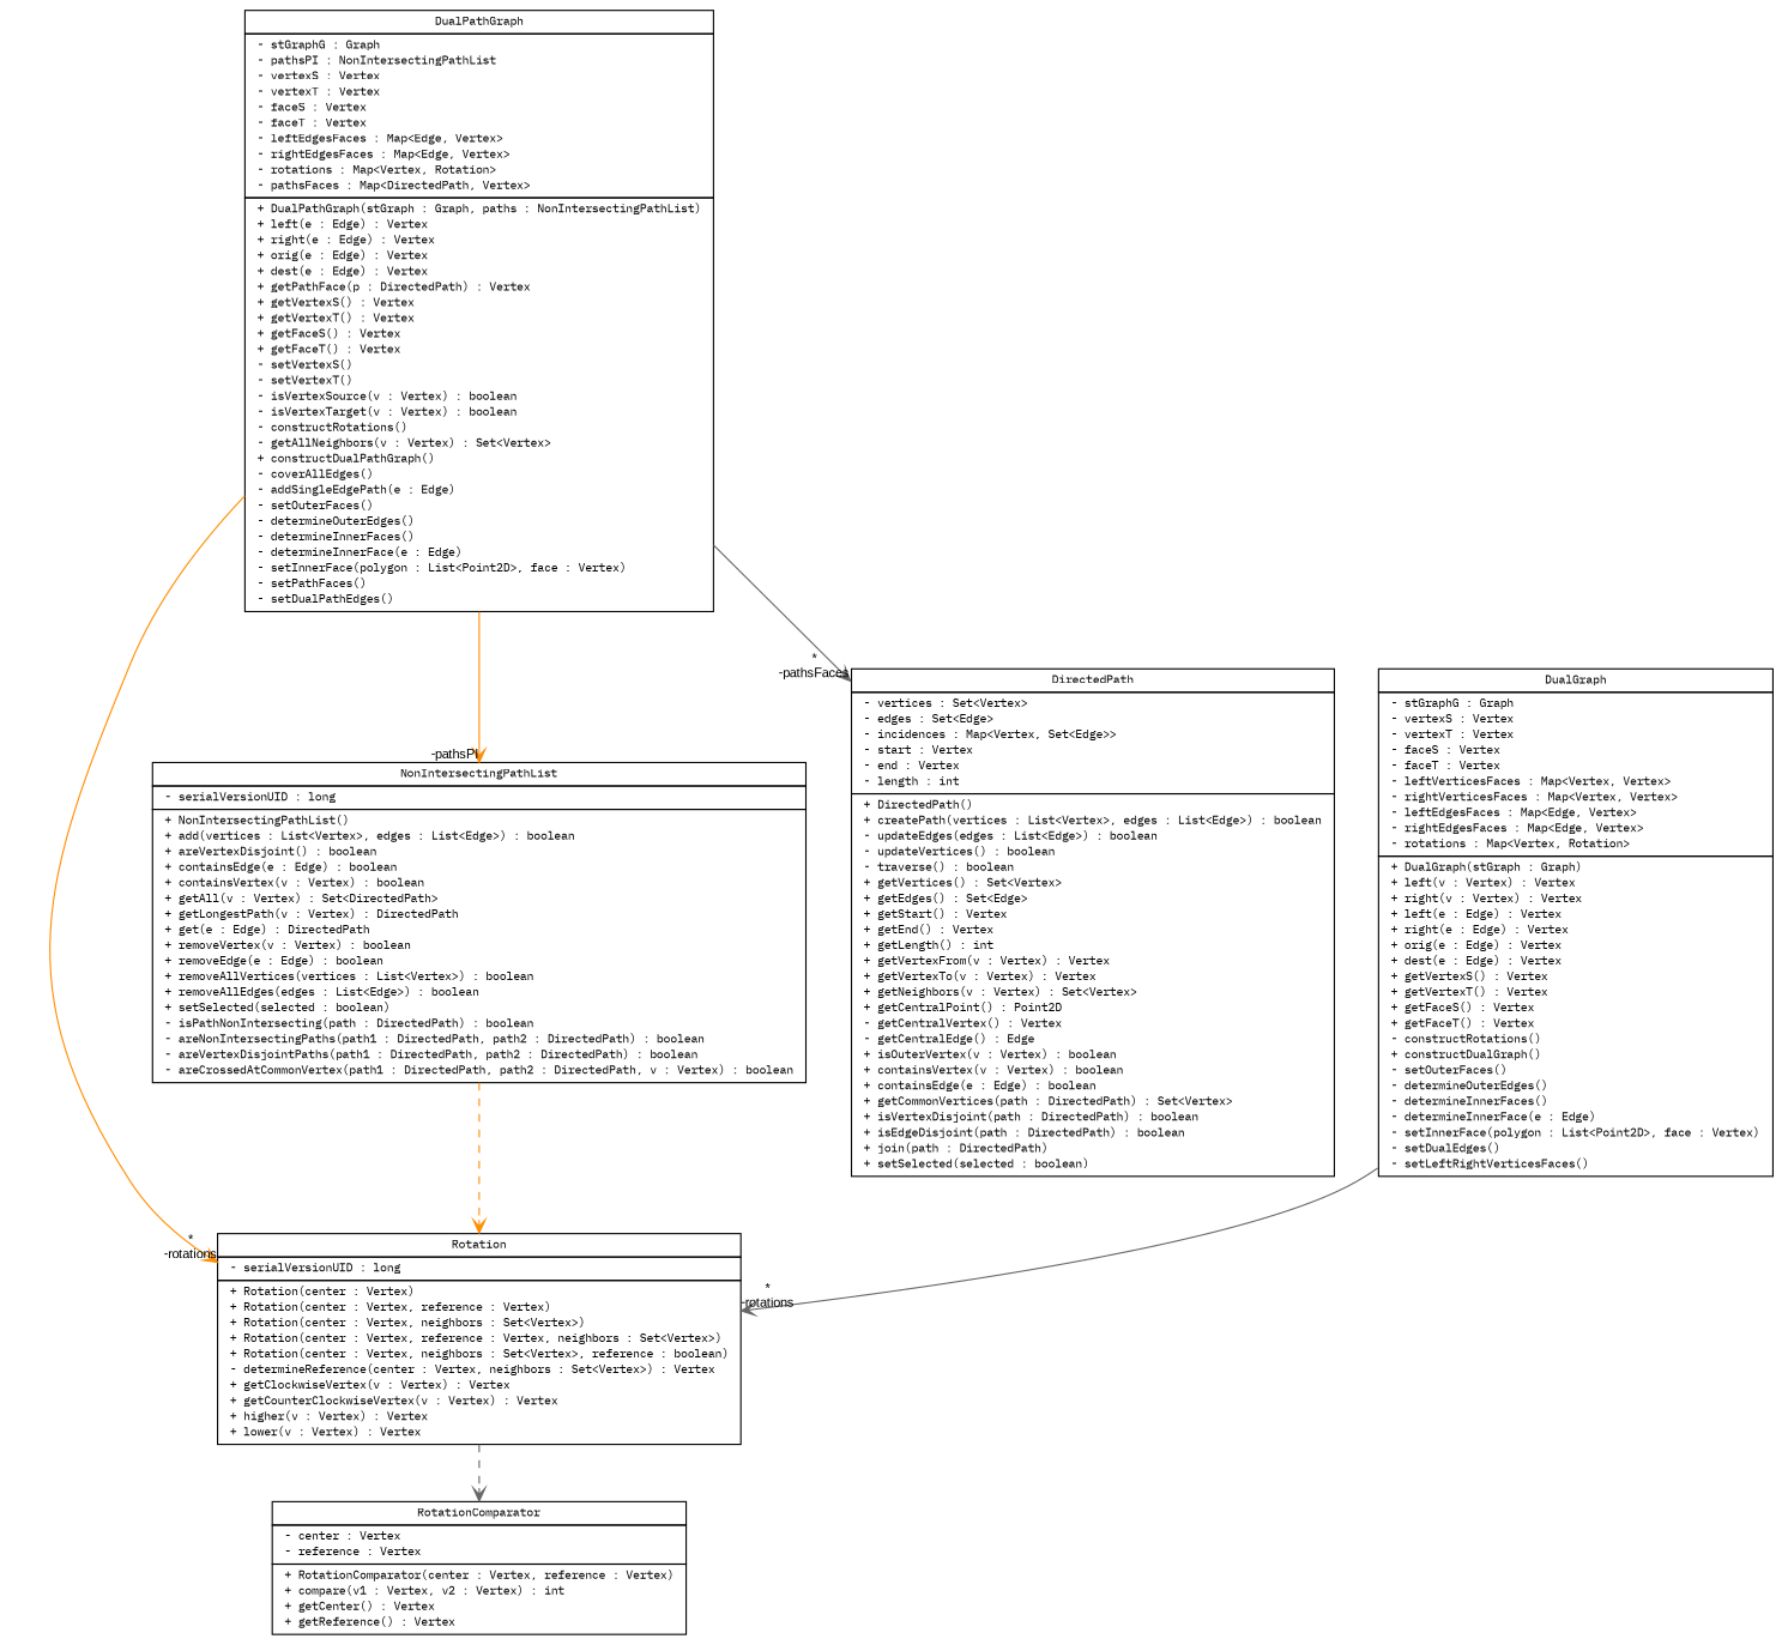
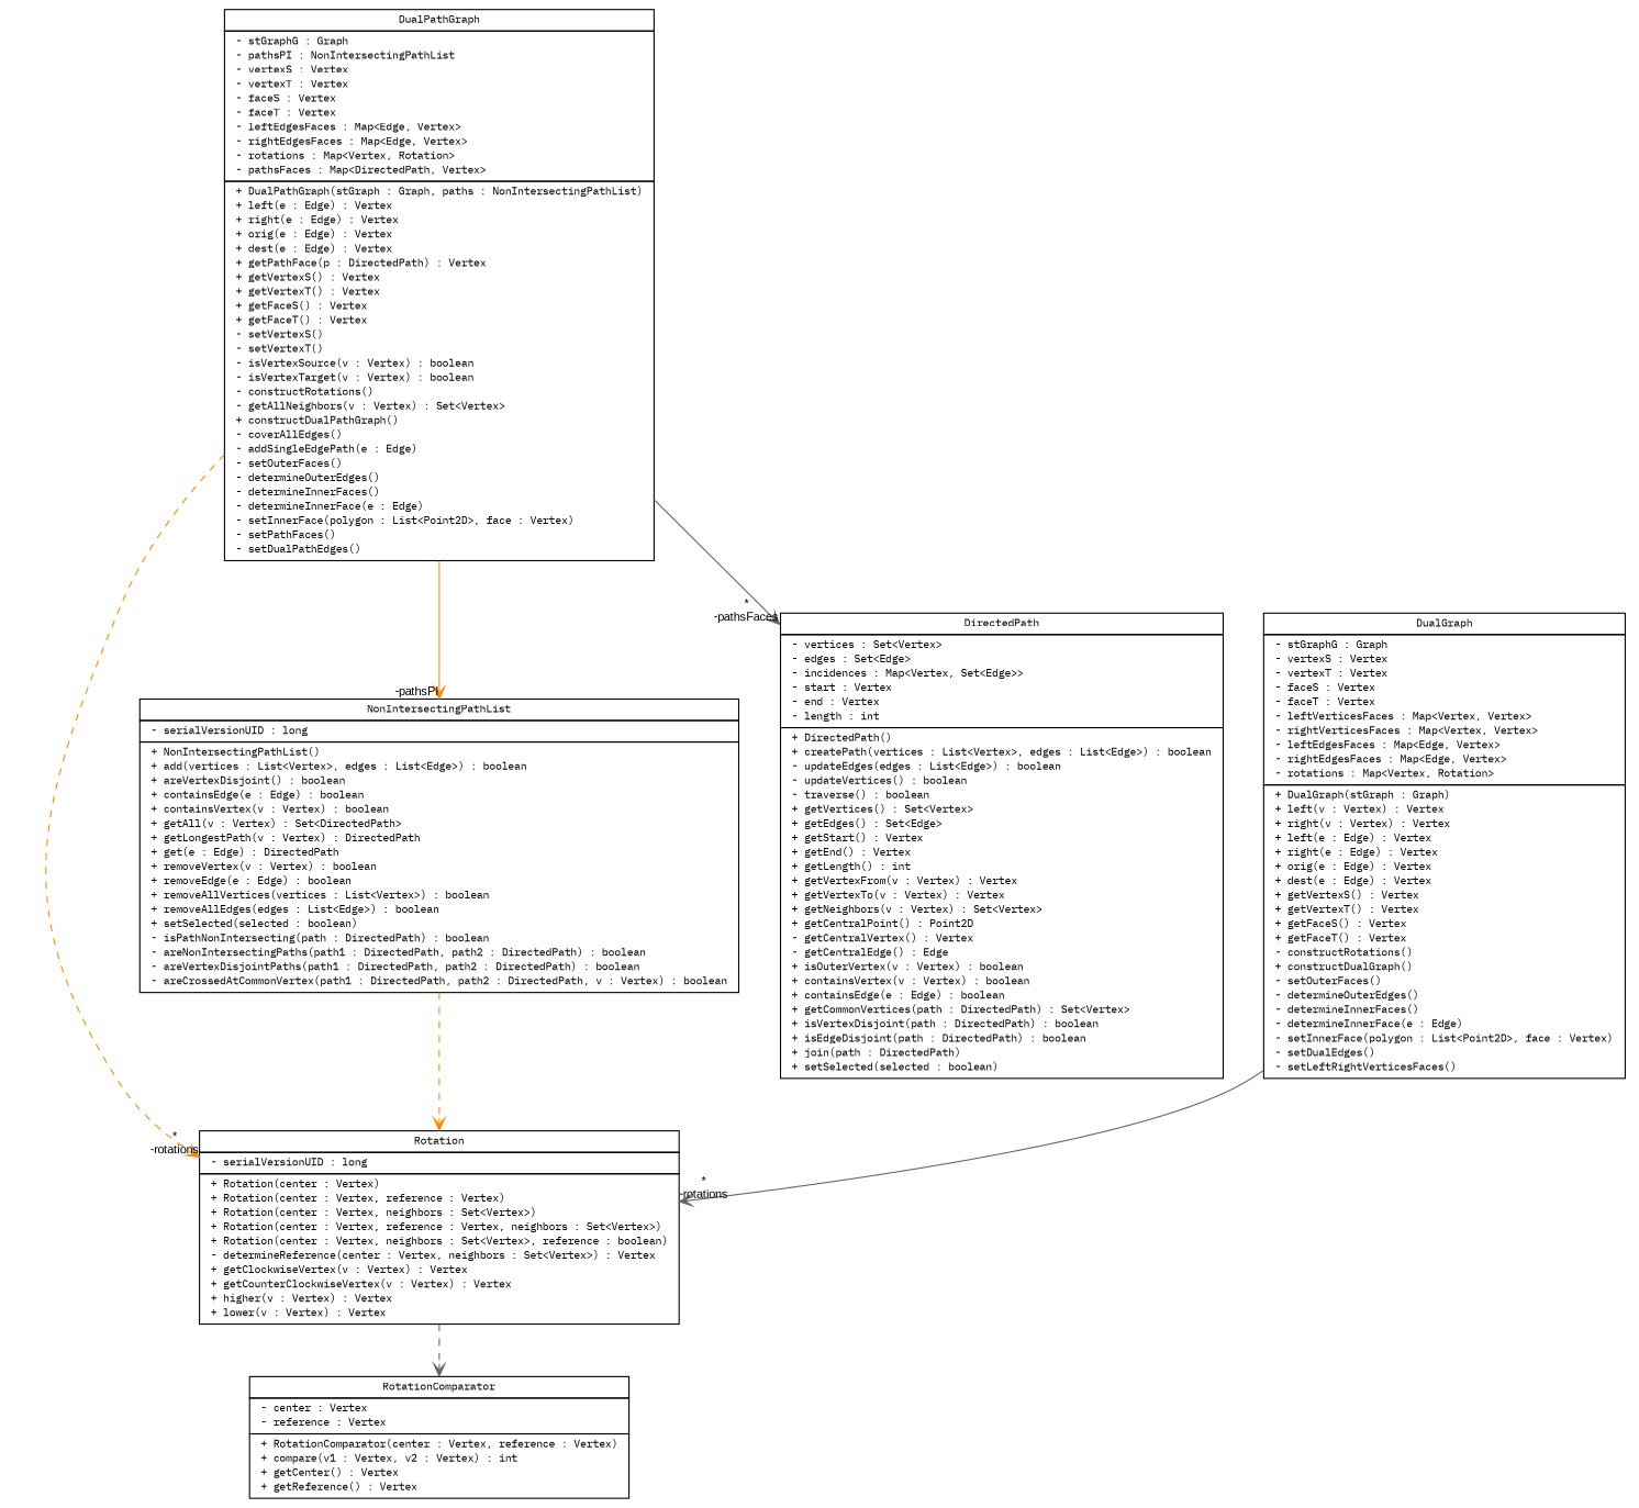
  digraph {
    fontname="IBM Plex Mono"
    nodesep=0.25
    ranksep=0.5
    node [fontcolor=black fontname="IBM Plex Mono" fontsize=9.0 shape=plaintext]
    edge [arrowhead=open color=gray40 fontcolor=black fontname="IBM Plex Mono" fontsize=10.0 headport=p labelfontname=arial labelfontsize=10 tailport=p]
    n1 [label=<<table title="pfc.models.algorithms.RotationComparator" border="0" cellborder="1" cellspacing="0" cellpadding="2" port="p" href="./RotationComparator.html"> 		<tr><td><table border="0" cellspacing="0" cellpadding="1"> <tr><td align="center" balign="center"> RotationComparator </td></tr> 		</table></td></tr> 		<tr><td><table border="0" cellspacing="0" cellpadding="1"> <tr><td align="left" balign="left"> - center : Vertex </td></tr> <tr><td align="left" balign="left"> - reference : Vertex </td></tr> 		</table></td></tr> 		<tr><td><table border="0" cellspacing="0" cellpadding="1"> <tr><td align="left" balign="left"> + RotationComparator(center : Vertex, reference : Vertex) </td></tr> <tr><td align="left" balign="left"> + compare(v1 : Vertex, v2 : Vertex) : int </td></tr> <tr><td align="left" balign="left"> + getCenter() : Vertex </td></tr> <tr><td align="left" balign="left"> + getReference() : Vertex </td></tr> 		</table></td></tr> 		</table>>]
    n2 [label=<<table title="pfc.models.algorithms.Rotation" border="0" cellborder="1" cellspacing="0" cellpadding="2" port="p" href="./Rotation.html"> 		<tr><td><table border="0" cellspacing="0" cellpadding="1"> <tr><td align="center" balign="center"> Rotation </td></tr> 		</table></td></tr> 		<tr><td><table border="0" cellspacing="0" cellpadding="1"> <tr><td align="left" balign="left"> - serialVersionUID : long </td></tr> 		</table></td></tr> 		<tr><td><table border="0" cellspacing="0" cellpadding="1"> <tr><td align="left" balign="left"> + Rotation(center : Vertex) </td></tr> <tr><td align="left" balign="left"> + Rotation(center : Vertex, reference : Vertex) </td></tr> <tr><td align="left" balign="left"> + Rotation(center : Vertex, neighbors : Set&lt;Vertex&gt;) </td></tr> <tr><td align="left" balign="left"> + Rotation(center : Vertex, reference : Vertex, neighbors : Set&lt;Vertex&gt;) </td></tr> <tr><td align="left" balign="left"> + Rotation(center : Vertex, neighbors : Set&lt;Vertex&gt;, reference : boolean) </td></tr> <tr><td align="left" balign="left"> - determineReference(center : Vertex, neighbors : Set&lt;Vertex&gt;) : Vertex </td></tr> <tr><td align="left" balign="left"> + getClockwiseVertex(v : Vertex) : Vertex </td></tr> <tr><td align="left" balign="left"> + getCounterClockwiseVertex(v : Vertex) : Vertex </td></tr> <tr><td align="left" balign="left"> + higher(v : Vertex) : Vertex </td></tr> <tr><td align="left" balign="left"> + lower(v : Vertex) : Vertex </td></tr> 		</table></td></tr> 		</table>>]
    n3 [label=<<table title="pfc.models.algorithms.NonIntersectingPathList" border="0" cellborder="1" cellspacing="0" cellpadding="2" port="p" href="./NonIntersectingPathList.html"> 		<tr><td><table border="0" cellspacing="0" cellpadding="1"> <tr><td align="center" balign="center"> NonIntersectingPathList </td></tr> 		</table></td></tr> 		<tr><td><table border="0" cellspacing="0" cellpadding="1"> <tr><td align="left" balign="left"> - serialVersionUID : long </td></tr> 		</table></td></tr> 		<tr><td><table border="0" cellspacing="0" cellpadding="1"> <tr><td align="left" balign="left"> + NonIntersectingPathList() </td></tr> <tr><td align="left" balign="left"> + add(vertices : List&lt;Vertex&gt;, edges : List&lt;Edge&gt;) : boolean </td></tr> <tr><td align="left" balign="left"> + areVertexDisjoint() : boolean </td></tr> <tr><td align="left" balign="left"> + containsEdge(e : Edge) : boolean </td></tr> <tr><td align="left" balign="left"> + containsVertex(v : Vertex) : boolean </td></tr> <tr><td align="left" balign="left"> + getAll(v : Vertex) : Set&lt;DirectedPath&gt; </td></tr> <tr><td align="left" balign="left"> + getLongestPath(v : Vertex) : DirectedPath </td></tr> <tr><td align="left" balign="left"> + get(e : Edge) : DirectedPath </td></tr> <tr><td align="left" balign="left"> + removeVertex(v : Vertex) : boolean </td></tr> <tr><td align="left" balign="left"> + removeEdge(e : Edge) : boolean </td></tr> <tr><td align="left" balign="left"> + removeAllVertices(vertices : List&lt;Vertex&gt;) : boolean </td></tr> <tr><td align="left" balign="left"> + removeAllEdges(edges : List&lt;Edge&gt;) : boolean </td></tr> <tr><td align="left" balign="left"> + setSelected(selected : boolean) </td></tr> <tr><td align="left" balign="left"> - isPathNonIntersecting(path : DirectedPath) : boolean </td></tr> <tr><td align="left" balign="left"> - areNonIntersectingPaths(path1 : DirectedPath, path2 : DirectedPath) : boolean </td></tr> <tr><td align="left" balign="left"> - areVertexDisjointPaths(path1 : DirectedPath, path2 : DirectedPath) : boolean </td></tr> <tr><td align="left" balign="left"> - areCrossedAtCommonVertex(path1 : DirectedPath, path2 : DirectedPath, v : Vertex) : boolean </td></tr> 		</table></td></tr> 		</table>>]
    n4 [label=<<table title="pfc.models.algorithms.DualPathGraph" border="0" cellborder="1" cellspacing="0" cellpadding="2" port="p" href="./DualPathGraph.html"> 		<tr><td><table border="0" cellspacing="0" cellpadding="1"> <tr><td align="center" balign="center"> DualPathGraph </td></tr> 		</table></td></tr> 		<tr><td><table border="0" cellspacing="0" cellpadding="1"> <tr><td align="left" balign="left"> - stGraphG : Graph </td></tr> <tr><td align="left" balign="left"> - pathsPI : NonIntersectingPathList </td></tr> <tr><td align="left" balign="left"> - vertexS : Vertex </td></tr> <tr><td align="left" balign="left"> - vertexT : Vertex </td></tr> <tr><td align="left" balign="left"> - faceS : Vertex </td></tr> <tr><td align="left" balign="left"> - faceT : Vertex </td></tr> <tr><td align="left" balign="left"> - leftEdgesFaces : Map&lt;Edge, Vertex&gt; </td></tr> <tr><td align="left" balign="left"> - rightEdgesFaces : Map&lt;Edge, Vertex&gt; </td></tr> <tr><td align="left" balign="left"> - rotations : Map&lt;Vertex, Rotation&gt; </td></tr> <tr><td align="left" balign="left"> - pathsFaces : Map&lt;DirectedPath, Vertex&gt; </td></tr> 		</table></td></tr> 		<tr><td><table border="0" cellspacing="0" cellpadding="1"> <tr><td align="left" balign="left"> + DualPathGraph(stGraph : Graph, paths : NonIntersectingPathList) </td></tr> <tr><td align="left" balign="left"> + left(e : Edge) : Vertex </td></tr> <tr><td align="left" balign="left"> + right(e : Edge) : Vertex </td></tr> <tr><td align="left" balign="left"> + orig(e : Edge) : Vertex </td></tr> <tr><td align="left" balign="left"> + dest(e : Edge) : Vertex </td></tr> <tr><td align="left" balign="left"> + getPathFace(p : DirectedPath) : Vertex </td></tr> <tr><td align="left" balign="left"> + getVertexS() : Vertex </td></tr> <tr><td align="left" balign="left"> + getVertexT() : Vertex </td></tr> <tr><td align="left" balign="left"> + getFaceS() : Vertex </td></tr> <tr><td align="left" balign="left"> + getFaceT() : Vertex </td></tr> <tr><td align="left" balign="left"> - setVertexS() </td></tr> <tr><td align="left" balign="left"> - setVertexT() </td></tr> <tr><td align="left" balign="left"> - isVertexSource(v : Vertex) : boolean </td></tr> <tr><td align="left" balign="left"> - isVertexTarget(v : Vertex) : boolean </td></tr> <tr><td align="left" balign="left"> - constructRotations() </td></tr> <tr><td align="left" balign="left"> - getAllNeighbors(v : Vertex) : Set&lt;Vertex&gt; </td></tr> <tr><td align="left" balign="left"> + constructDualPathGraph() </td></tr> <tr><td align="left" balign="left"> - coverAllEdges() </td></tr> <tr><td align="left" balign="left"> - addSingleEdgePath(e : Edge) </td></tr> <tr><td align="left" balign="left"> - setOuterFaces() </td></tr> <tr><td align="left" balign="left"> - determineOuterEdges() </td></tr> <tr><td align="left" balign="left"> - determineInnerFaces() </td></tr> <tr><td align="left" balign="left"> - determineInnerFace(e : Edge) </td></tr> <tr><td align="left" balign="left"> - setInnerFace(polygon : List&lt;Point2D&gt;, face : Vertex) </td></tr> <tr><td align="left" balign="left"> - setPathFaces() </td></tr> <tr><td align="left" balign="left"> - setDualPathEdges() </td></tr> 		</table></td></tr> 		</table>>]
    n5 [label=<<table title="pfc.models.algorithms.DirectedPath" border="0" cellborder="1" cellspacing="0" cellpadding="2" port="p" href="./DirectedPath.html"> 		<tr><td><table border="0" cellspacing="0" cellpadding="1"> <tr><td align="center" balign="center"> DirectedPath </td></tr> 		</table></td></tr> 		<tr><td><table border="0" cellspacing="0" cellpadding="1"> <tr><td align="left" balign="left"> - vertices : Set&lt;Vertex&gt; </td></tr> <tr><td align="left" balign="left"> - edges : Set&lt;Edge&gt; </td></tr> <tr><td align="left" balign="left"> - incidences : Map&lt;Vertex, Set&lt;Edge&gt;&gt; </td></tr> <tr><td align="left" balign="left"> - start : Vertex </td></tr> <tr><td align="left" balign="left"> - end : Vertex </td></tr> <tr><td align="left" balign="left"> - length : int </td></tr> 		</table></td></tr> 		<tr><td><table border="0" cellspacing="0" cellpadding="1"> <tr><td align="left" balign="left"> + DirectedPath() </td></tr> <tr><td align="left" balign="left"> + createPath(vertices : List&lt;Vertex&gt;, edges : List&lt;Edge&gt;) : boolean </td></tr> <tr><td align="left" balign="left"> - updateEdges(edges : List&lt;Edge&gt;) : boolean </td></tr> <tr><td align="left" balign="left"> - updateVertices() : boolean </td></tr> <tr><td align="left" balign="left"> - traverse() : boolean </td></tr> <tr><td align="left" balign="left"> + getVertices() : Set&lt;Vertex&gt; </td></tr> <tr><td align="left" balign="left"> + getEdges() : Set&lt;Edge&gt; </td></tr> <tr><td align="left" balign="left"> + getStart() : Vertex </td></tr> <tr><td align="left" balign="left"> + getEnd() : Vertex </td></tr> <tr><td align="left" balign="left"> + getLength() : int </td></tr> <tr><td align="left" balign="left"> + getVertexFrom(v : Vertex) : Vertex </td></tr> <tr><td align="left" balign="left"> + getVertexTo(v : Vertex) : Vertex </td></tr> <tr><td align="left" balign="left"> + getNeighbors(v : Vertex) : Set&lt;Vertex&gt; </td></tr> <tr><td align="left" balign="left"> + getCentralPoint() : Point2D </td></tr> <tr><td align="left" balign="left"> - getCentralVertex() : Vertex </td></tr> <tr><td align="left" balign="left"> - getCentralEdge() : Edge </td></tr> <tr><td align="left" balign="left"> + isOuterVertex(v : Vertex) : boolean </td></tr> <tr><td align="left" balign="left"> + containsVertex(v : Vertex) : boolean </td></tr> <tr><td align="left" balign="left"> + containsEdge(e : Edge) : boolean </td></tr> <tr><td align="left" balign="left"> + getCommonVertices(path : DirectedPath) : Set&lt;Vertex&gt; </td></tr> <tr><td align="left" balign="left"> + isVertexDisjoint(path : DirectedPath) : boolean </td></tr> <tr><td align="left" balign="left"> + isEdgeDisjoint(path : DirectedPath) : boolean </td></tr> <tr><td align="left" balign="left"> + join(path : DirectedPath) </td></tr> <tr><td align="left" balign="left"> + setSelected(selected : boolean) </td></tr> 		</table></td></tr> 		</table>>]
    n6 [label=<<table title="pfc.models.algorithms.DualGraph" border="0" cellborder="1" cellspacing="0" cellpadding="2" port="p" href="./DualGraph.html"> 		<tr><td><table border="0" cellspacing="0" cellpadding="1"> <tr><td align="center" balign="center"> DualGraph </td></tr> 		</table></td></tr> 		<tr><td><table border="0" cellspacing="0" cellpadding="1"> <tr><td align="left" balign="left"> - stGraphG : Graph </td></tr> <tr><td align="left" balign="left"> - vertexS : Vertex </td></tr> <tr><td align="left" balign="left"> - vertexT : Vertex </td></tr> <tr><td align="left" balign="left"> - faceS : Vertex </td></tr> <tr><td align="left" balign="left"> - faceT : Vertex </td></tr> <tr><td align="left" balign="left"> - leftVerticesFaces : Map&lt;Vertex, Vertex&gt; </td></tr> <tr><td align="left" balign="left"> - rightVerticesFaces : Map&lt;Vertex, Vertex&gt; </td></tr> <tr><td align="left" balign="left"> - leftEdgesFaces : Map&lt;Edge, Vertex&gt; </td></tr> <tr><td align="left" balign="left"> - rightEdgesFaces : Map&lt;Edge, Vertex&gt; </td></tr> <tr><td align="left" balign="left"> - rotations : Map&lt;Vertex, Rotation&gt; </td></tr> 		</table></td></tr> 		<tr><td><table border="0" cellspacing="0" cellpadding="1"> <tr><td align="left" balign="left"> + DualGraph(stGraph : Graph) </td></tr> <tr><td align="left" balign="left"> + left(v : Vertex) : Vertex </td></tr> <tr><td align="left" balign="left"> + right(v : Vertex) : Vertex </td></tr> <tr><td align="left" balign="left"> + left(e : Edge) : Vertex </td></tr> <tr><td align="left" balign="left"> + right(e : Edge) : Vertex </td></tr> <tr><td align="left" balign="left"> + orig(e : Edge) : Vertex </td></tr> <tr><td align="left" balign="left"> + dest(e : Edge) : Vertex </td></tr> <tr><td align="left" balign="left"> + getVertexS() : Vertex </td></tr> <tr><td align="left" balign="left"> + getVertexT() : Vertex </td></tr> <tr><td align="left" balign="left"> + getFaceS() : Vertex </td></tr> <tr><td align="left" balign="left"> + getFaceT() : Vertex </td></tr> <tr><td align="left" balign="left"> - constructRotations() </td></tr> <tr><td align="left" balign="left"> + constructDualGraph() </td></tr> <tr><td align="left" balign="left"> - setOuterFaces() </td></tr> <tr><td align="left" balign="left"> - determineOuterEdges() </td></tr> <tr><td align="left" balign="left"> - determineInnerFaces() </td></tr> <tr><td align="left" balign="left"> - determineInnerFace(e : Edge) </td></tr> <tr><td align="left" balign="left"> - setInnerFace(polygon : List&lt;Point2D&gt;, face : Vertex) </td></tr> <tr><td align="left" balign="left"> - setDualEdges() </td></tr> <tr><td align="left" balign="left"> - setLeftRightVerticesFaces() </td></tr> 		</table></td></tr> 		</table>>]
    n2 -> n1 [style=dashed]
    n3 -> n2 [color=darkorange style=dashed]
-   n4 -> n2 [color=darkorange headlabel="*\n-rotations"]
+   n4 -> n2 [color=darkorange headlabel="*\n-rotations" style=dashed]
    n4 -> n3 [color=darkorange headlabel="-pathsPI"]
    n4 -> n5 [headlabel="*\n-pathsFaces"]
    n6 -> n2 [headlabel="*\n-rotations"]
  }
